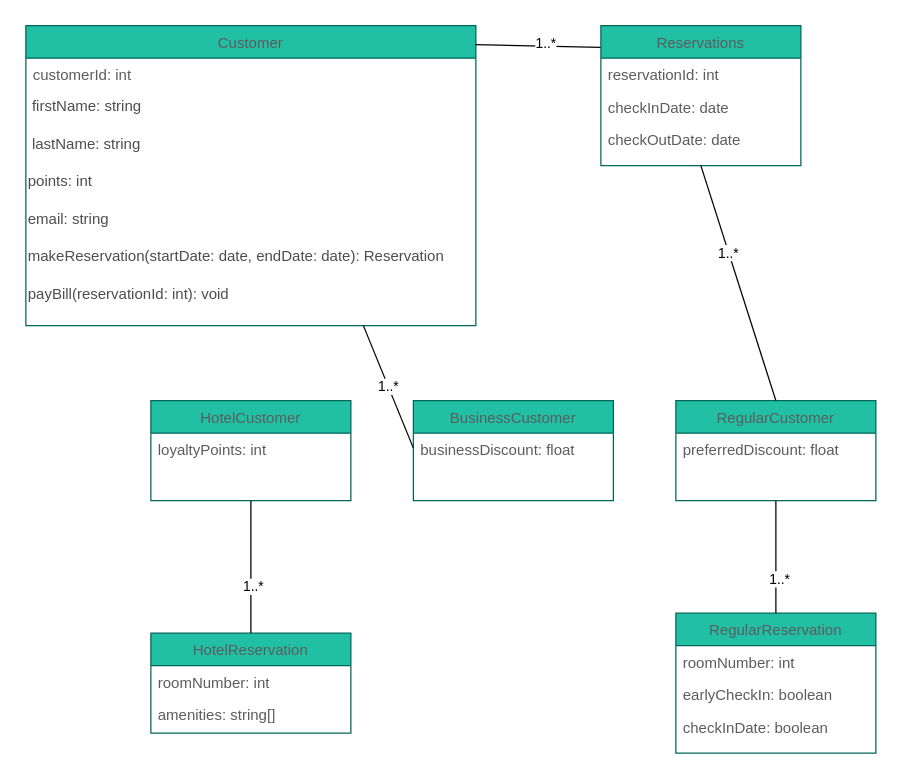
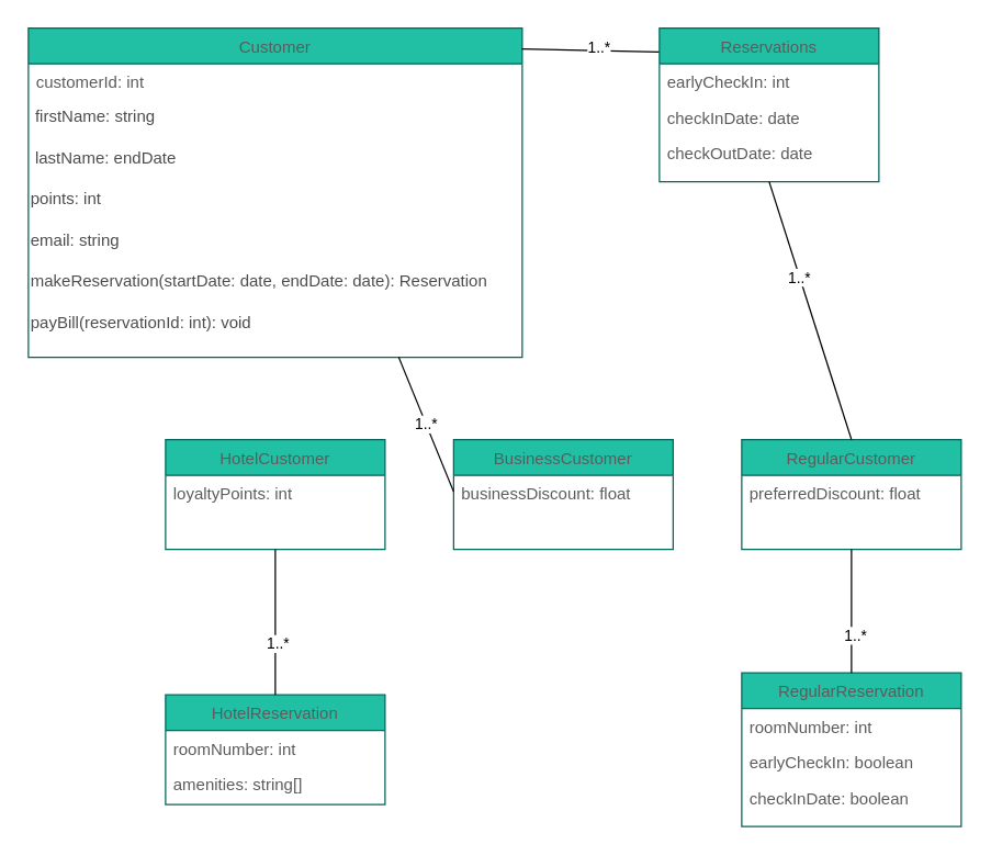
  <mxCell id="0" />
  <mxCell id="1" parent="0" />
  <mxCell id="2" value="Reservations" style="swimlane;fontStyle=0;align=center;verticalAlign=top;childLayout=stackLayout;horizontal=1;startSize=26;horizontalStack=0;resizeParent=1;resizeLast=0;collapsible=1;marginBottom=0;rounded=0;shadow=0;strokeWidth=1;labelBackgroundColor=none;fillColor=#21C0A5;strokeColor=#006658;fontColor=#5C5C5C;" parent="1" vertex="1"><mxGeometry x="480" y="20" width="160" height="112" as="geometry"><mxRectangle x="550" y="140" width="160" height="26" as="alternateBounds" /></mxGeometry></mxCell>
- <mxCell id="3" value="reservationId: int" style="text;align=left;verticalAlign=top;spacingLeft=4;spacingRight=4;overflow=hidden;rotatable=0;points=[[0,0.5],[1,0.5]];portConstraint=eastwest;labelBackgroundColor=none;fontColor=#5C5C5C;" parent="2" vertex="1"><mxGeometry y="26" width="160" height="26" as="geometry" /></mxCell>
+ <mxCell id="3" value="earlyCheckIn: int" style="text;align=left;verticalAlign=top;spacingLeft=4;spacingRight=4;overflow=hidden;rotatable=0;points=[[0,0.5],[1,0.5]];portConstraint=eastwest;labelBackgroundColor=none;fontColor=#5C5C5C;" parent="2" vertex="1"><mxGeometry y="26" width="160" height="26" as="geometry" /></mxCell>
  <mxCell id="4" value="checkInDate: date " style="text;align=left;verticalAlign=top;spacingLeft=4;spacingRight=4;overflow=hidden;rotatable=0;points=[[0,0.5],[1,0.5]];portConstraint=eastwest;rounded=0;shadow=0;html=0;labelBackgroundColor=none;fontColor=#5C5C5C;" parent="2" vertex="1"><mxGeometry y="52" width="160" height="26" as="geometry" /></mxCell>
  <mxCell id="5" value="checkOutDate: date" style="text;align=left;verticalAlign=top;spacingLeft=4;spacingRight=4;overflow=hidden;rotatable=0;points=[[0,0.5],[1,0.5]];portConstraint=eastwest;rounded=0;shadow=0;html=0;labelBackgroundColor=none;fontColor=#5C5C5C;" parent="2" vertex="1"><mxGeometry y="78" width="160" height="26" as="geometry" /></mxCell>
  <mxCell id="6" value="RegularCustomer" style="swimlane;fontStyle=0;align=center;verticalAlign=top;childLayout=stackLayout;horizontal=1;startSize=26;horizontalStack=0;resizeParent=1;resizeLast=0;collapsible=1;marginBottom=0;rounded=0;shadow=0;strokeWidth=1;labelBackgroundColor=none;fillColor=#21C0A5;strokeColor=#006658;fontColor=#5C5C5C;" parent="1" vertex="1"><mxGeometry x="540" y="320" width="160" height="80" as="geometry"><mxRectangle x="550" y="140" width="160" height="26" as="alternateBounds" /></mxGeometry></mxCell>
  <mxCell id="7" value="preferredDiscount: float" style="text;align=left;verticalAlign=top;spacingLeft=4;spacingRight=4;overflow=hidden;rotatable=0;points=[[0,0.5],[1,0.5]];portConstraint=eastwest;labelBackgroundColor=none;fontColor=#5C5C5C;" parent="6" vertex="1"><mxGeometry y="26" width="160" height="24" as="geometry" /></mxCell>
  <mxCell id="8" value="BusinessCustomer" style="swimlane;fontStyle=0;align=center;verticalAlign=top;childLayout=stackLayout;horizontal=1;startSize=26;horizontalStack=0;resizeParent=1;resizeLast=0;collapsible=1;marginBottom=0;rounded=0;shadow=0;strokeWidth=1;labelBackgroundColor=none;fillColor=#21C0A5;strokeColor=#006658;fontColor=#5C5C5C;" parent="1" vertex="1"><mxGeometry x="330" y="320" width="160" height="80" as="geometry"><mxRectangle x="550" y="140" width="160" height="26" as="alternateBounds" /></mxGeometry></mxCell>
  <mxCell id="9" value="businessDiscount: float" style="text;align=left;verticalAlign=top;spacingLeft=4;spacingRight=4;overflow=hidden;rotatable=0;points=[[0,0.5],[1,0.5]];portConstraint=eastwest;labelBackgroundColor=none;fontColor=#5C5C5C;" parent="8" vertex="1"><mxGeometry y="26" width="160" height="24" as="geometry" /></mxCell>
  <mxCell id="10" value="HotelCustomer" style="swimlane;fontStyle=0;align=center;verticalAlign=top;childLayout=stackLayout;horizontal=1;startSize=26;horizontalStack=0;resizeParent=1;resizeLast=0;collapsible=1;marginBottom=0;rounded=0;shadow=0;strokeWidth=1;labelBackgroundColor=none;fillColor=#21C0A5;strokeColor=#006658;fontColor=#5C5C5C;" parent="1" vertex="1"><mxGeometry x="120" y="320" width="160" height="80" as="geometry"><mxRectangle x="550" y="140" width="160" height="26" as="alternateBounds" /></mxGeometry></mxCell>
  <mxCell id="11" value="loyaltyPoints: int&#10;&#10;camenities: points[]" style="text;align=left;verticalAlign=top;spacingLeft=4;spacingRight=4;overflow=hidden;rotatable=0;points=[[0,0.5],[1,0.5]];portConstraint=eastwest;labelBackgroundColor=none;fontColor=#5C5C5C;" parent="10" vertex="1"><mxGeometry y="26" width="160" height="26" as="geometry" /></mxCell>
  <mxCell id="12" value="HotelReservation" style="swimlane;fontStyle=0;align=center;verticalAlign=top;childLayout=stackLayout;horizontal=1;startSize=26;horizontalStack=0;resizeParent=1;resizeLast=0;collapsible=1;marginBottom=0;rounded=0;shadow=0;strokeWidth=1;labelBackgroundColor=none;fillColor=#21C0A5;strokeColor=#006658;fontColor=#5C5C5C;" parent="1" vertex="1"><mxGeometry x="120" y="506" width="160" height="80" as="geometry"><mxRectangle x="550" y="140" width="160" height="26" as="alternateBounds" /></mxGeometry></mxCell>
  <mxCell id="13" value="roomNumber: int" style="text;align=left;verticalAlign=top;spacingLeft=4;spacingRight=4;overflow=hidden;rotatable=0;points=[[0,0.5],[1,0.5]];portConstraint=eastwest;labelBackgroundColor=none;fontColor=#5C5C5C;" parent="12" vertex="1"><mxGeometry y="26" width="160" height="26" as="geometry" /></mxCell>
  <mxCell id="14" value="amenities: string[]" style="text;align=left;verticalAlign=top;spacingLeft=4;spacingRight=4;overflow=hidden;rotatable=0;points=[[0,0.5],[1,0.5]];portConstraint=eastwest;rounded=0;shadow=0;html=0;labelBackgroundColor=none;fontColor=#5C5C5C;" parent="12" vertex="1"><mxGeometry y="52" width="160" height="26" as="geometry" /></mxCell>
  <mxCell id="15" value="RegularReservation" style="swimlane;fontStyle=0;align=center;verticalAlign=top;childLayout=stackLayout;horizontal=1;startSize=26;horizontalStack=0;resizeParent=1;resizeLast=0;collapsible=1;marginBottom=0;rounded=0;shadow=0;strokeWidth=1;labelBackgroundColor=none;fillColor=#21C0A5;strokeColor=#006658;fontColor=#5C5C5C;" parent="1" vertex="1"><mxGeometry x="540" y="490" width="160" height="112" as="geometry"><mxRectangle x="550" y="140" width="160" height="26" as="alternateBounds" /></mxGeometry></mxCell>
  <mxCell id="16" value="roomNumber: int" style="text;align=left;verticalAlign=top;spacingLeft=4;spacingRight=4;overflow=hidden;rotatable=0;points=[[0,0.5],[1,0.5]];portConstraint=eastwest;labelBackgroundColor=none;fontColor=#5C5C5C;" parent="15" vertex="1"><mxGeometry y="26" width="160" height="26" as="geometry" /></mxCell>
  <mxCell id="17" value="earlyCheckIn: boolean" style="text;align=left;verticalAlign=top;spacingLeft=4;spacingRight=4;overflow=hidden;rotatable=0;points=[[0,0.5],[1,0.5]];portConstraint=eastwest;rounded=0;shadow=0;html=0;labelBackgroundColor=none;fontColor=#5C5C5C;" parent="15" vertex="1"><mxGeometry y="52" width="160" height="26" as="geometry" /></mxCell>
  <mxCell id="18" value="checkInDate: boolean" style="text;align=left;verticalAlign=top;spacingLeft=4;spacingRight=4;overflow=hidden;rotatable=0;points=[[0,0.5],[1,0.5]];portConstraint=eastwest;rounded=0;shadow=0;html=0;labelBackgroundColor=none;fontColor=#5C5C5C;" parent="15" vertex="1"><mxGeometry y="78" width="160" height="26" as="geometry" /></mxCell>
  <mxCell id="19" value="Customer" style="swimlane;fontStyle=0;align=center;verticalAlign=top;childLayout=stackLayout;horizontal=1;startSize=26;horizontalStack=0;resizeParent=1;resizeLast=0;collapsible=1;marginBottom=0;rounded=0;shadow=0;strokeWidth=1;labelBackgroundColor=none;fillColor=#21C0A5;strokeColor=#006658;fontColor=#5C5C5C;" parent="1" vertex="1"><mxGeometry x="20" y="20" width="360" height="240" as="geometry"><mxRectangle x="550" y="140" width="160" height="26" as="alternateBounds" /></mxGeometry></mxCell>
  <mxCell id="20" value="customerId: int" style="text;align=left;verticalAlign=top;spacingLeft=4;spacingRight=4;overflow=hidden;rotatable=0;points=[[0,0.5],[1,0.5]];portConstraint=eastwest;rounded=0;shadow=0;html=0;labelBackgroundColor=none;fontColor=#5C5C5C;" parent="19" vertex="1"><mxGeometry y="26" width="360" height="24" as="geometry" /></mxCell>
  <mxCell id="21" value="&lt;div style=&quot;&quot;&gt;&lt;span style=&quot;color: rgb(77, 77, 77);&quot;&gt;&amp;nbsp;firstName: string&lt;/span&gt;&lt;/div&gt;" style="text;html=1;align=left;verticalAlign=middle;resizable=0;points=[];autosize=1;strokeColor=none;fillColor=none;" parent="19" vertex="1"><mxGeometry y="50" width="360" height="30" as="geometry" /></mxCell>
- <mxCell id="22" value="&lt;div style=&quot;&quot;&gt;&lt;font color=&quot;#4d4d4d&quot;&gt;&amp;nbsp;lastName: string&lt;/font&gt;&lt;/div&gt;" style="text;html=1;align=left;verticalAlign=middle;resizable=0;points=[];autosize=1;strokeColor=none;fillColor=none;" parent="19" vertex="1"><mxGeometry y="80" width="360" height="30" as="geometry" /></mxCell>
+ <mxCell id="22" value="&lt;div style=&quot;&quot;&gt;&lt;font color=&quot;#4d4d4d&quot;&gt;&amp;nbsp;lastName: endDate&lt;/font&gt;&lt;/div&gt;" style="text;html=1;align=left;verticalAlign=middle;resizable=0;points=[];autosize=1;strokeColor=none;fillColor=none;" parent="19" vertex="1"><mxGeometry y="80" width="360" height="30" as="geometry" /></mxCell>
  <mxCell id="23" value="&lt;div style=&quot;&quot;&gt;&lt;font color=&quot;#4d4d4d&quot;&gt;points: int&lt;/font&gt;&lt;br&gt;&lt;/div&gt;" style="text;html=1;align=left;verticalAlign=middle;resizable=0;points=[];autosize=1;strokeColor=none;fillColor=none;" parent="19" vertex="1"><mxGeometry y="110" width="360" height="30" as="geometry" /></mxCell>
  <mxCell id="24" value="&lt;div style=&quot;&quot;&gt;&lt;font color=&quot;#4d4d4d&quot;&gt;email:&lt;/font&gt; &lt;font color=&quot;#4d4d4d&quot;&gt;string&lt;/font&gt;&lt;br&gt;&lt;/div&gt;" style="text;html=1;align=left;verticalAlign=middle;resizable=0;points=[];autosize=1;strokeColor=none;fillColor=none;" parent="19" vertex="1"><mxGeometry y="140" width="360" height="30" as="geometry" /></mxCell>
  <mxCell id="25" value="&lt;div style=&quot;text-align: center;&quot;&gt;&lt;font color=&quot;#4d4d4d&quot;&gt;makeReservation(startDate: date, endDate: date): Reservation&lt;/font&gt;&lt;br&gt;&lt;/div&gt;" style="text;html=1;align=left;verticalAlign=middle;resizable=0;points=[];autosize=1;strokeColor=none;fillColor=none;" parent="19" vertex="1"><mxGeometry y="170" width="360" height="30" as="geometry" /></mxCell>
  <mxCell id="26" value="&lt;div style=&quot;&quot;&gt;&lt;font color=&quot;#4d4d4d&quot;&gt;payBill(reservationId: int): void&lt;/font&gt;&lt;br&gt;&lt;/div&gt;" style="text;html=1;align=left;verticalAlign=middle;resizable=0;points=[];autosize=1;strokeColor=none;fillColor=none;" parent="19" vertex="1"><mxGeometry y="200" width="360" height="30" as="geometry" /></mxCell>
  <mxCell id="27" value="" style="endArrow=none;html=1;rounded=0;entryX=0.5;entryY=1;entryDx=0;entryDy=0;exitX=0.5;exitY=0;exitDx=0;exitDy=0;" parent="1" source="6" target="2" edge="1"><mxGeometry width="50" height="50" relative="1" as="geometry"><mxPoint x="400" y="370" as="sourcePoint" /><mxPoint x="450" y="320" as="targetPoint" /></mxGeometry></mxCell>
  <mxCell id="28" value="1..*" style="edgeLabel;html=1;align=center;verticalAlign=middle;resizable=0;points=[];" vertex="1" connectable="0" parent="27"><mxGeometry x="0.269" y="1" relative="1" as="geometry"><mxPoint as="offset" /></mxGeometry></mxCell>
  <mxCell id="29" value="" style="endArrow=none;html=1;rounded=0;exitX=0.999;exitY=0.063;exitDx=0;exitDy=0;exitPerimeter=0;entryX=-0.002;entryY=0.156;entryDx=0;entryDy=0;entryPerimeter=0;" parent="1" source="19" target="2" edge="1"><mxGeometry width="50" height="50" relative="1" as="geometry"><mxPoint x="420" y="90" as="sourcePoint" /><mxPoint x="470" y="40" as="targetPoint" /></mxGeometry></mxCell>
  <mxCell id="30" value="1..*" style="edgeLabel;html=1;align=center;verticalAlign=middle;resizable=0;points=[];" vertex="1" connectable="0" parent="29"><mxGeometry x="0.125" y="3" relative="1" as="geometry"><mxPoint as="offset" /></mxGeometry></mxCell>
  <mxCell id="31" value="" style="endArrow=none;html=1;rounded=0;exitX=0.5;exitY=0;exitDx=0;exitDy=0;entryX=0.5;entryY=1;entryDx=0;entryDy=0;" parent="1" source="12" target="10" edge="1"><mxGeometry width="50" height="50" relative="1" as="geometry"><mxPoint x="170" y="490" as="sourcePoint" /><mxPoint x="220" y="440" as="targetPoint" /></mxGeometry></mxCell>
  <mxCell id="32" value="1..*" style="edgeLabel;html=1;align=center;verticalAlign=middle;resizable=0;points=[];" vertex="1" connectable="0" parent="31"><mxGeometry x="-0.283" y="-1" relative="1" as="geometry"><mxPoint as="offset" /></mxGeometry></mxCell>
  <mxCell id="33" value="1..*" style="endArrow=none;html=1;rounded=0;exitX=0.75;exitY=1;exitDx=0;exitDy=0;entryX=0;entryY=0.5;entryDx=0;entryDy=0;" parent="1" source="19" target="9" edge="1"><mxGeometry width="50" height="50" relative="1" as="geometry"><mxPoint x="380" y="310" as="sourcePoint" /><mxPoint x="430" y="260" as="targetPoint" /></mxGeometry></mxCell>
  <mxCell id="34" value="" style="endArrow=none;html=1;rounded=0;exitX=0.5;exitY=0;exitDx=0;exitDy=0;entryX=0.5;entryY=1;entryDx=0;entryDy=0;" parent="1" source="15" target="6" edge="1"><mxGeometry width="50" height="50" relative="1" as="geometry"><mxPoint x="660" y="420" as="sourcePoint" /><mxPoint x="710" y="370" as="targetPoint" /></mxGeometry></mxCell>
  <mxCell id="35" value="1..*" style="edgeLabel;html=1;align=center;verticalAlign=middle;resizable=0;points=[];" vertex="1" connectable="0" parent="34"><mxGeometry x="-0.378" y="-2" relative="1" as="geometry"><mxPoint as="offset" /></mxGeometry></mxCell>
